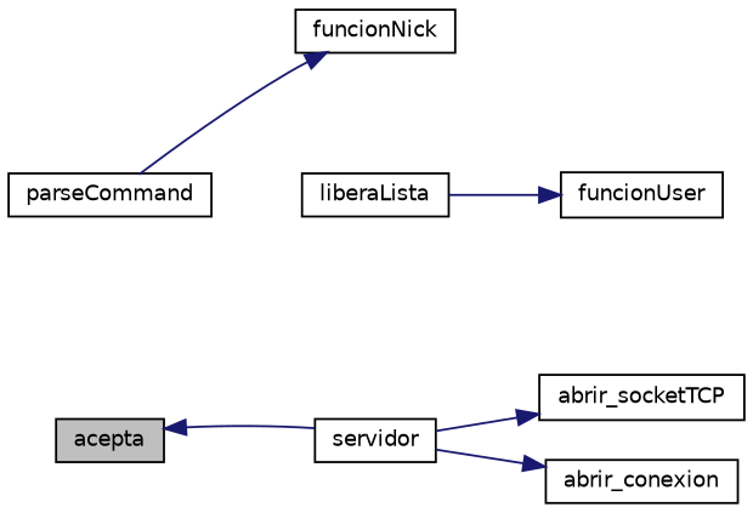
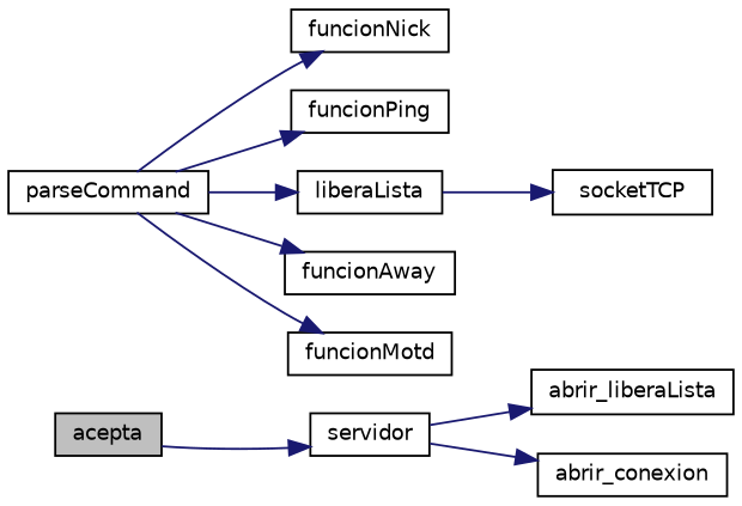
  digraph {
    rankdir=LR
    node [color=black fillcolor=white fontname=Helvetica fontsize=10 shape=record style=filled]
    edge [color=midnightblue fontname=Helvetica fontsize=10 labelfontname=Helvetica labelfontsize=10 style=solid]
    n1 [fillcolor=grey75 fontcolor=black height=0.2 label=acepta width=0.4]
    n2 [height=0.2 label=servidor width=0.4]
-   n3 [height=0.2 label=abrir_socketTCP width=0.4]
+   n3 [height=0.2 label=abrir_liberaLista width=0.4]
    n4 [height=0.2 label=abrir_conexion width=0.4]
    n5 [height=0.2 label=parseCommand width=0.4]
    n6 [height=0.2 label=funcionNick width=0.4]
+   n7 [height=0.2 label=funcionPing width=0.4]
    n8 [height=0.2 label=liberaLista width=0.4]
-   n11 [height=0.2 label=funcionUser width=0.4]
-   n2 -> n1
+   n9 [height=0.2 label=funcionAway width=0.4]
+   n10 [height=0.2 label=funcionMotd width=0.4]
+   n11 [height=0.2 label=socketTCP width=0.4]
+   n1 -> n2
    n2 -> n3
    n2 -> n4
    n5 -> n6
+   n5 -> n7
+   n5 -> n8
+   n5 -> n9
+   n5 -> n10
    n8 -> n11
  }
